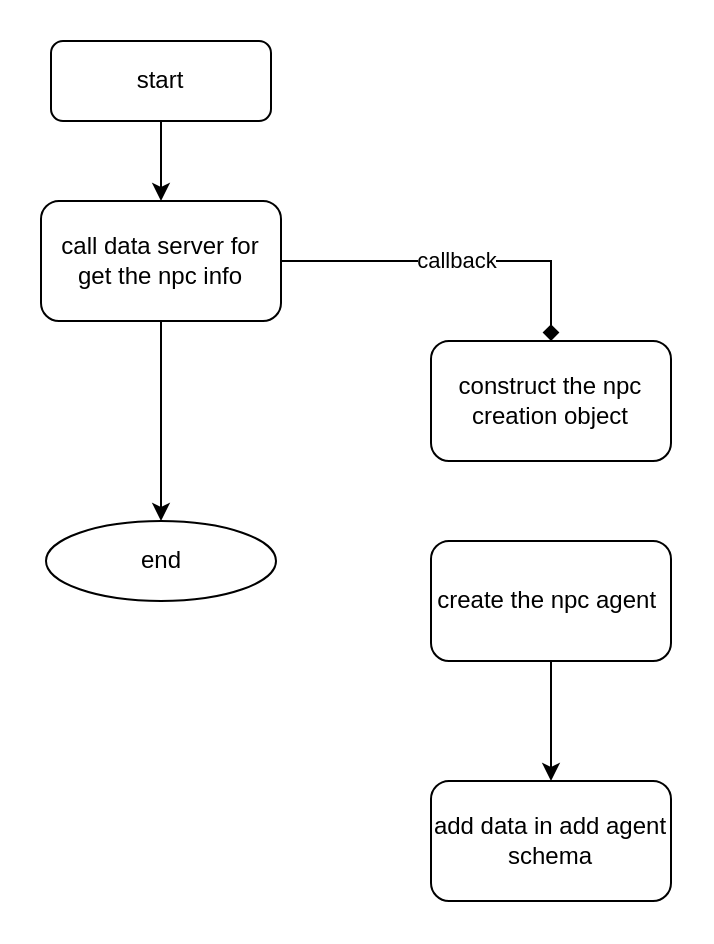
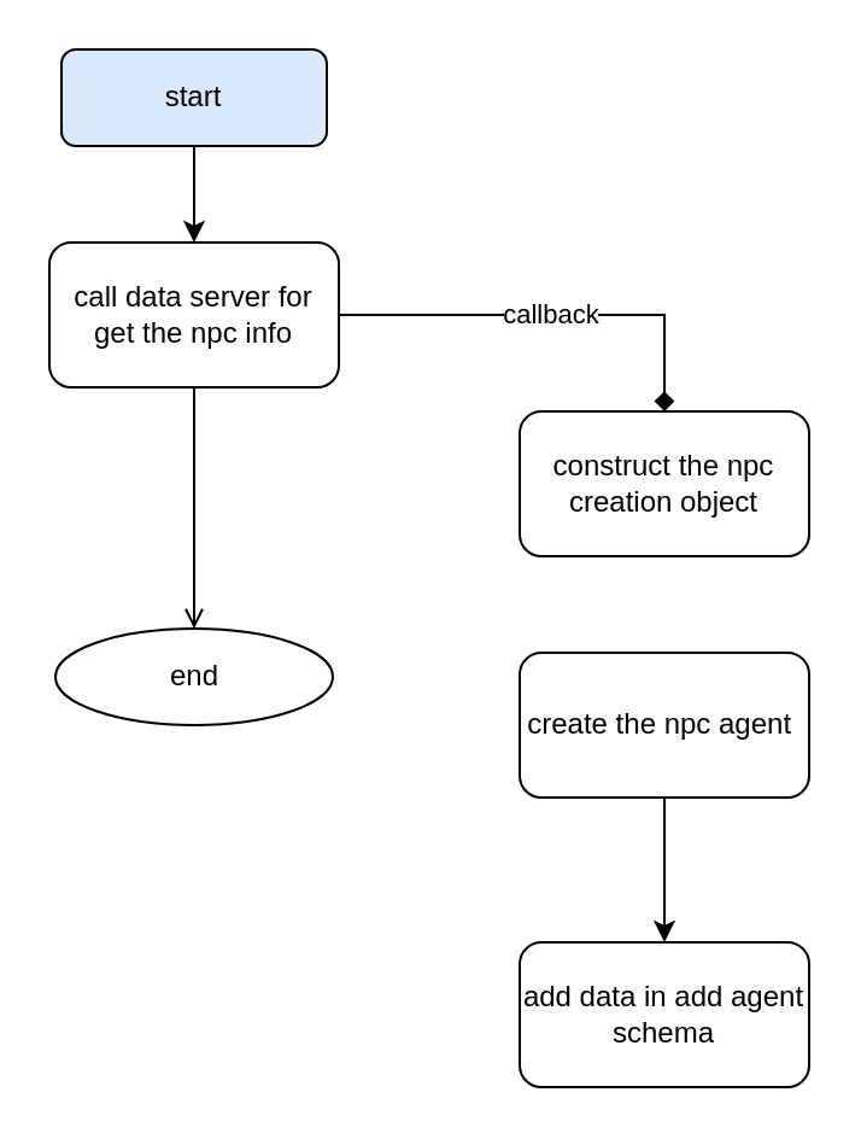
  <mxCell id="0" />
  <mxCell id="1" parent="0" />
  <mxCell id="2" value="" style="edgeStyle=orthogonalEdgeStyle;rounded=0;orthogonalLoop=1;jettySize=auto;html=1;" edge="1" parent="1" source="3"><mxGeometry relative="1" as="geometry"><mxPoint x="80" y="100" as="targetPoint" /></mxGeometry></mxCell>
- <mxCell id="3" value="start" style="rounded=1;whiteSpace=wrap;html=1;" vertex="1" parent="1"><mxGeometry x="25" y="20" width="110" height="40" as="geometry" /></mxCell>
+ <mxCell id="3" value="start" style="rounded=1;whiteSpace=wrap;html=1;fillColor=#dae8fc;" vertex="1" parent="1"><mxGeometry x="25" y="20" width="110" height="40" as="geometry" /></mxCell>
  <mxCell id="4" value="callback" style="edgeStyle=orthogonalEdgeStyle;rounded=0;orthogonalLoop=1;jettySize=auto;html=1;endArrow=diamond;" edge="1" parent="1" source="6" target="7"><mxGeometry relative="1" as="geometry" /></mxCell>
- <mxCell id="5" value="" style="edgeStyle=orthogonalEdgeStyle;rounded=0;orthogonalLoop=1;jettySize=auto;html=1;" edge="1" parent="1" source="6" target="11"><mxGeometry relative="1" as="geometry" /></mxCell>
+ <mxCell id="5" value="" style="edgeStyle=orthogonalEdgeStyle;rounded=0;orthogonalLoop=1;jettySize=auto;html=1;endArrow=open;" edge="1" parent="1" source="6" target="11"><mxGeometry relative="1" as="geometry" /></mxCell>
  <mxCell id="6" value="call data server for get the npc info" style="whiteSpace=wrap;html=1;rounded=1;" vertex="1" parent="1"><mxGeometry x="20" y="100" width="120" height="60" as="geometry" /></mxCell>
  <mxCell id="7" value="construct the npc creation object" style="whiteSpace=wrap;html=1;rounded=1;" vertex="1" parent="1"><mxGeometry x="215" y="170" width="120" height="60" as="geometry" /></mxCell>
  <mxCell id="8" value="" style="edgeStyle=orthogonalEdgeStyle;rounded=0;orthogonalLoop=1;jettySize=auto;html=1;" edge="1" parent="1" source="9" target="10"><mxGeometry relative="1" as="geometry" /></mxCell>
  <mxCell id="9" value="create the npc agent&amp;nbsp;" style="whiteSpace=wrap;html=1;rounded=1;" vertex="1" parent="1"><mxGeometry x="215" y="270" width="120" height="60" as="geometry" /></mxCell>
  <mxCell id="10" value="add data in add agent schema" style="whiteSpace=wrap;html=1;rounded=1;" vertex="1" parent="1"><mxGeometry x="215" y="390" width="120" height="60" as="geometry" /></mxCell>
  <mxCell id="11" value="end" style="ellipse;whiteSpace=wrap;html=1;rounded=1;" vertex="1" parent="1"><mxGeometry x="22.5" y="260" width="115" height="40" as="geometry" /></mxCell>
